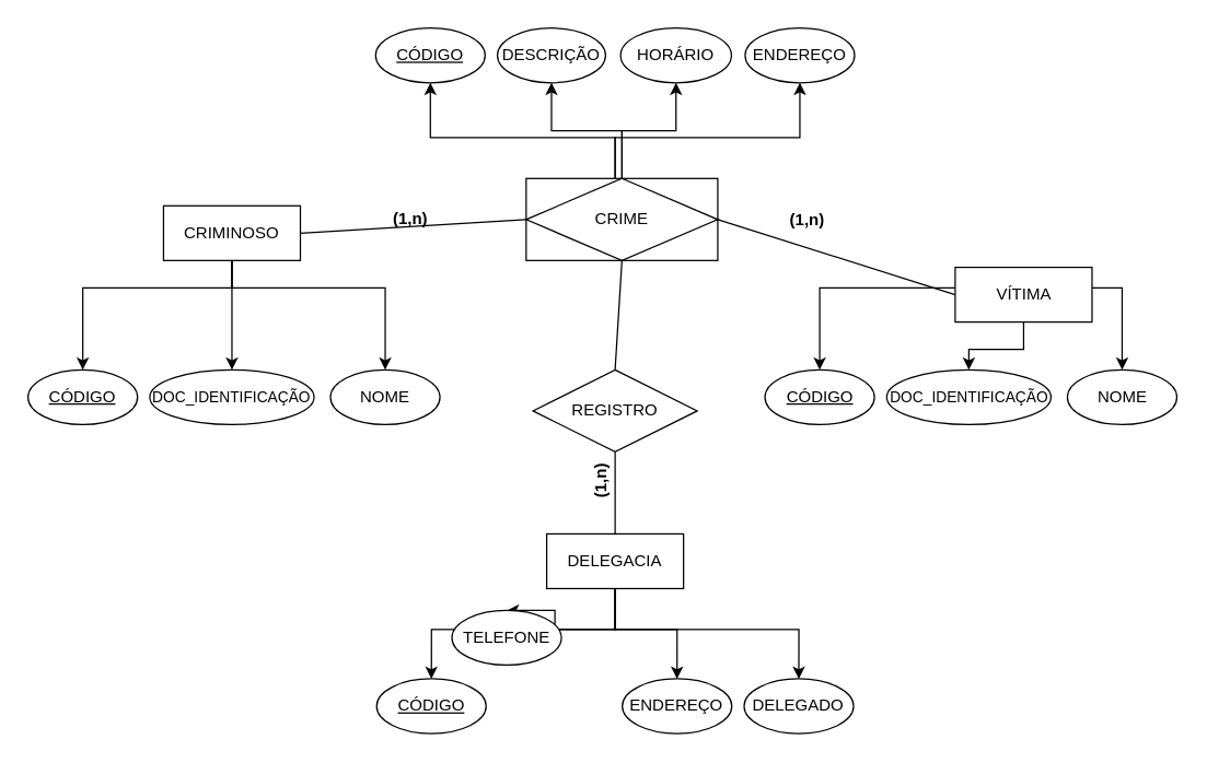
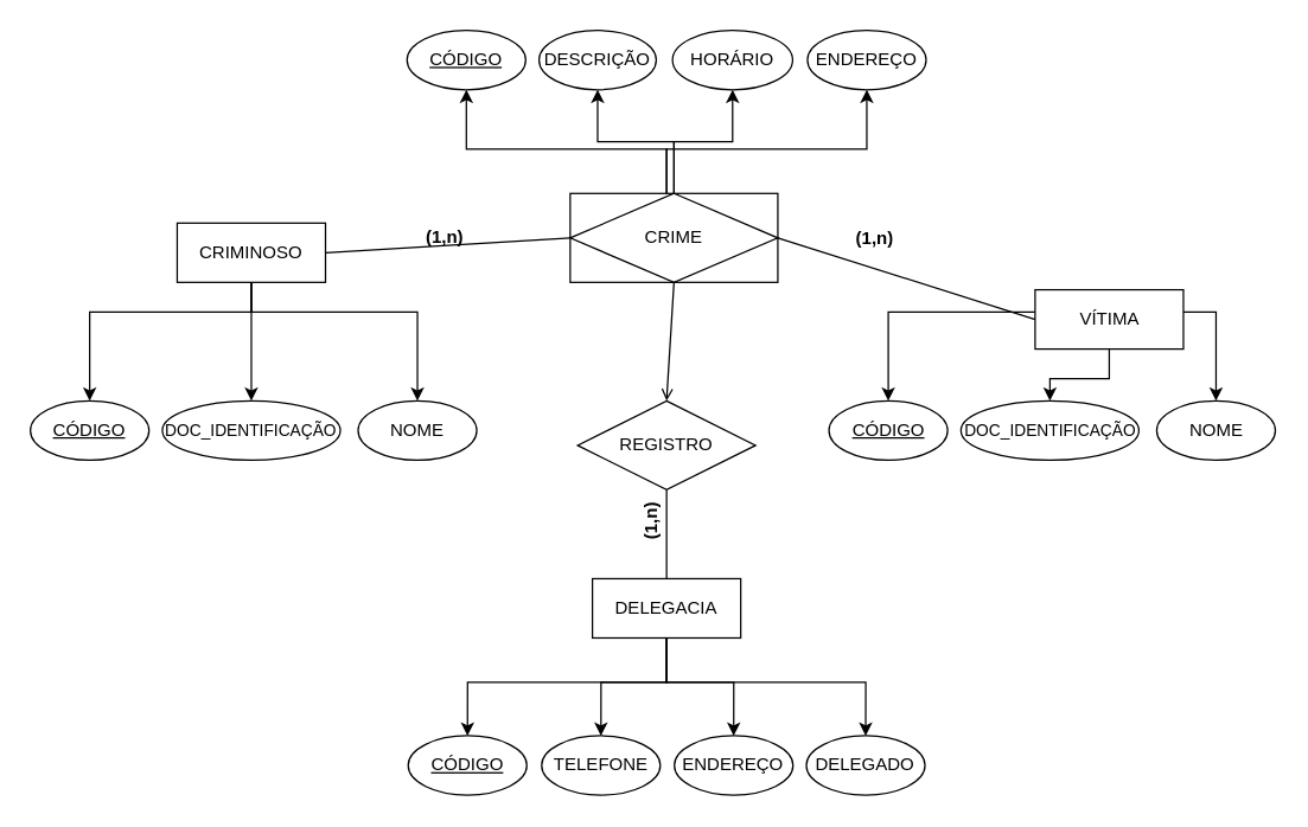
  <mxCell id="0" />
  <mxCell id="1" parent="0" />
  <mxCell id="2" value="" style="edgeStyle=orthogonalEdgeStyle;rounded=0;orthogonalLoop=1;jettySize=auto;html=1;" edge="1" parent="1" source="5" target="25"><mxGeometry relative="1" as="geometry" /></mxCell>
  <mxCell id="3" style="edgeStyle=orthogonalEdgeStyle;rounded=0;orthogonalLoop=1;jettySize=auto;html=1;entryX=0.5;entryY=0;entryDx=0;entryDy=0;" edge="1" parent="1" source="5" target="24"><mxGeometry relative="1" as="geometry"><Array as="points"><mxPoint x="169" y="210" /><mxPoint x="60" y="210" /></Array></mxGeometry></mxCell>
  <mxCell id="4" style="edgeStyle=orthogonalEdgeStyle;rounded=0;orthogonalLoop=1;jettySize=auto;html=1;entryX=0.5;entryY=0;entryDx=0;entryDy=0;" edge="1" parent="1" source="5" target="26"><mxGeometry relative="1" as="geometry"><Array as="points"><mxPoint x="169" y="210" /><mxPoint x="281" y="210" /></Array></mxGeometry></mxCell>
  <mxCell id="5" value="CRIMINOSO" style="whiteSpace=wrap;html=1;align=center;" vertex="1" parent="1"><mxGeometry x="119" y="150" width="100" height="40" as="geometry" /></mxCell>
  <mxCell id="6" style="edgeStyle=orthogonalEdgeStyle;rounded=0;orthogonalLoop=1;jettySize=auto;html=1;entryX=0.5;entryY=0;entryDx=0;entryDy=0;" edge="1" parent="1" source="9" target="27"><mxGeometry relative="1" as="geometry"><Array as="points"><mxPoint x="707" y="210" /><mxPoint x="599" y="210" /></Array></mxGeometry></mxCell>
  <mxCell id="7" style="edgeStyle=orthogonalEdgeStyle;rounded=0;orthogonalLoop=1;jettySize=auto;html=1;entryX=0.5;entryY=0;entryDx=0;entryDy=0;" edge="1" parent="1" source="9" target="29"><mxGeometry relative="1" as="geometry"><Array as="points"><mxPoint x="707" y="210" /><mxPoint x="819" y="210" /></Array></mxGeometry></mxCell>
  <mxCell id="8" style="edgeStyle=orthogonalEdgeStyle;rounded=0;orthogonalLoop=1;jettySize=auto;html=1;entryX=0.5;entryY=0;entryDx=0;entryDy=0;" edge="1" parent="1" source="9" target="28"><mxGeometry relative="1" as="geometry" /></mxCell>
  <mxCell id="9" value="VÍTIMA" style="whiteSpace=wrap;html=1;align=center;" vertex="1" parent="1"><mxGeometry x="697.5" y="195" width="100" height="40" as="geometry" /></mxCell>
  <mxCell id="10" style="edgeStyle=orthogonalEdgeStyle;rounded=0;orthogonalLoop=1;jettySize=auto;html=1;entryX=0.5;entryY=0;entryDx=0;entryDy=0;" edge="1" parent="1" source="14" target="37"><mxGeometry relative="1" as="geometry"><Array as="points"><mxPoint x="449" y="460" /><mxPoint x="315" y="460" /></Array></mxGeometry></mxCell>
  <mxCell id="11" style="edgeStyle=orthogonalEdgeStyle;rounded=0;orthogonalLoop=1;jettySize=auto;html=1;entryX=0.5;entryY=0;entryDx=0;entryDy=0;" edge="1" parent="1" source="14" target="40"><mxGeometry relative="1" as="geometry"><Array as="points"><mxPoint x="449" y="460" /><mxPoint x="583" y="460" /></Array></mxGeometry></mxCell>
  <mxCell id="12" style="edgeStyle=orthogonalEdgeStyle;rounded=0;orthogonalLoop=1;jettySize=auto;html=1;entryX=0.5;entryY=0;entryDx=0;entryDy=0;" edge="1" parent="1" source="14" target="39"><mxGeometry relative="1" as="geometry"><Array as="points"><mxPoint x="449" y="460" /><mxPoint x="494" y="460" /></Array></mxGeometry></mxCell>
  <mxCell id="13" style="edgeStyle=orthogonalEdgeStyle;rounded=0;orthogonalLoop=1;jettySize=auto;html=1;entryX=0.5;entryY=0;entryDx=0;entryDy=0;" edge="1" parent="1" source="14" target="38"><mxGeometry relative="1" as="geometry"><Array as="points"><mxPoint x="449" y="460" /><mxPoint x="405" y="460" /></Array></mxGeometry></mxCell>
  <mxCell id="14" value="DELEGACIA" style="whiteSpace=wrap;html=1;align=center;" vertex="1" parent="1"><mxGeometry x="399" y="390" width="100" height="40" as="geometry" /></mxCell>
  <mxCell id="15" style="edgeStyle=orthogonalEdgeStyle;rounded=0;orthogonalLoop=1;jettySize=auto;html=1;entryX=0.5;entryY=1;entryDx=0;entryDy=0;" edge="1" parent="1" source="19" target="33"><mxGeometry relative="1" as="geometry" /></mxCell>
  <mxCell id="16" style="edgeStyle=orthogonalEdgeStyle;rounded=0;orthogonalLoop=1;jettySize=auto;html=1;entryX=0.5;entryY=1;entryDx=0;entryDy=0;" edge="1" parent="1" source="19" target="35"><mxGeometry relative="1" as="geometry" /></mxCell>
  <mxCell id="17" style="edgeStyle=orthogonalEdgeStyle;rounded=0;orthogonalLoop=1;jettySize=auto;html=1;entryX=0.5;entryY=1;entryDx=0;entryDy=0;" edge="1" parent="1" source="19" target="36"><mxGeometry relative="1" as="geometry"><Array as="points"><mxPoint x="449" y="100" /><mxPoint x="584" y="100" /></Array></mxGeometry></mxCell>
  <mxCell id="18" style="edgeStyle=orthogonalEdgeStyle;rounded=0;orthogonalLoop=1;jettySize=auto;html=1;entryX=0.5;entryY=1;entryDx=0;entryDy=0;" edge="1" parent="1" source="19" target="34"><mxGeometry relative="1" as="geometry"><Array as="points"><mxPoint x="449" y="100" /><mxPoint x="314" y="100" /></Array></mxGeometry></mxCell>
  <mxCell id="19" value="CRIME" style="shape=associativeEntity;whiteSpace=wrap;html=1;align=center;" vertex="1" parent="1"><mxGeometry x="384" y="130" width="140" height="60" as="geometry" /></mxCell>
  <mxCell id="20" value="" style="endArrow=none;html=1;rounded=0;exitX=1;exitY=0.5;exitDx=0;exitDy=0;entryX=0;entryY=0.5;entryDx=0;entryDy=0;" edge="1" parent="1" source="5" target="19"><mxGeometry relative="1" as="geometry"><mxPoint x="379" y="220" as="sourcePoint" /><mxPoint x="539" y="220" as="targetPoint" /><Array as="points" /></mxGeometry></mxCell>
  <mxCell id="21" value="" style="endArrow=none;html=1;rounded=0;entryX=0;entryY=0.5;entryDx=0;entryDy=0;exitX=1;exitY=0.5;exitDx=0;exitDy=0;" edge="1" parent="1" source="19" target="9"><mxGeometry relative="1" as="geometry"><mxPoint x="379" y="220" as="sourcePoint" /><mxPoint x="539" y="220" as="targetPoint" /></mxGeometry></mxCell>
  <mxCell id="22" value="&lt;b&gt;(1,n)&lt;/b&gt;" style="text;strokeColor=none;fillColor=none;spacingLeft=4;spacingRight=4;overflow=hidden;rotatable=0;points=[[0,0.5],[1,0.5]];portConstraint=eastwest;fontSize=12;whiteSpace=wrap;html=1;" vertex="1" parent="1"><mxGeometry x="571" y="147" width="40" height="30" as="geometry" /></mxCell>
  <mxCell id="23" value="&lt;b&gt;(1,n)&lt;/b&gt;" style="text;strokeColor=none;fillColor=none;spacingLeft=4;spacingRight=4;overflow=hidden;rotatable=0;points=[[0,0.5],[1,0.5]];portConstraint=eastwest;fontSize=12;whiteSpace=wrap;html=1;" vertex="1" parent="1"><mxGeometry x="281" y="146" width="40" height="30" as="geometry" /></mxCell>
  <mxCell id="24" value="CÓDIGO" style="ellipse;whiteSpace=wrap;html=1;align=center;fontStyle=4;" vertex="1" parent="1"><mxGeometry x="20" y="270" width="80" height="40" as="geometry" /></mxCell>
  <mxCell id="25" value="&lt;font style=&quot;font-size: 11px;&quot;&gt;DOC_IDENTIFICAÇÃO&lt;/font&gt;" style="ellipse;whiteSpace=wrap;html=1;align=center;" vertex="1" parent="1"><mxGeometry x="109" y="270" width="120" height="40" as="geometry" /></mxCell>
  <mxCell id="26" value="NOME" style="ellipse;whiteSpace=wrap;html=1;align=center;" vertex="1" parent="1"><mxGeometry x="241" y="270" width="80" height="40" as="geometry" /></mxCell>
  <mxCell id="27" value="CÓDIGO" style="ellipse;whiteSpace=wrap;html=1;align=center;fontStyle=4;" vertex="1" parent="1"><mxGeometry x="558.5" y="270" width="80" height="40" as="geometry" /></mxCell>
  <mxCell id="28" value="&lt;font style=&quot;font-size: 11px;&quot;&gt;DOC_IDENTIFICAÇÃO&lt;/font&gt;" style="ellipse;whiteSpace=wrap;html=1;align=center;" vertex="1" parent="1"><mxGeometry x="647.5" y="270" width="120" height="40" as="geometry" /></mxCell>
  <mxCell id="29" value="NOME" style="ellipse;whiteSpace=wrap;html=1;align=center;" vertex="1" parent="1"><mxGeometry x="779.5" y="270" width="80" height="40" as="geometry" /></mxCell>
  <mxCell id="30" value="REGISTRO" style="shape=rhombus;perimeter=rhombusPerimeter;whiteSpace=wrap;html=1;align=center;" vertex="1" parent="1"><mxGeometry x="389" y="270" width="120" height="60" as="geometry" /></mxCell>
- <mxCell id="31" value="" style="endArrow=none;html=1;rounded=0;exitX=0.5;exitY=1;exitDx=0;exitDy=0;entryX=0.5;entryY=0;entryDx=0;entryDy=0;" edge="1" parent="1" source="19" target="30"><mxGeometry relative="1" as="geometry"><mxPoint x="400" y="340" as="sourcePoint" /><mxPoint x="560" y="340" as="targetPoint" /></mxGeometry></mxCell>
+ <mxCell id="31" value="" style="endArrow=open;html=1;rounded=0;exitX=0.5;exitY=1;exitDx=0;exitDy=0;entryX=0.5;entryY=0;entryDx=0;entryDy=0;" edge="1" parent="1" source="19" target="30"><mxGeometry relative="1" as="geometry"><mxPoint x="400" y="340" as="sourcePoint" /><mxPoint x="560" y="340" as="targetPoint" /></mxGeometry></mxCell>
  <mxCell id="32" value="" style="endArrow=none;html=1;rounded=0;exitX=0.5;exitY=1;exitDx=0;exitDy=0;entryX=0.5;entryY=0;entryDx=0;entryDy=0;" edge="1" parent="1" source="30" target="14"><mxGeometry relative="1" as="geometry"><mxPoint x="400" y="340" as="sourcePoint" /><mxPoint x="560" y="340" as="targetPoint" /></mxGeometry></mxCell>
  <mxCell id="33" value="DESCRIÇÃO" style="ellipse;whiteSpace=wrap;html=1;align=center;" vertex="1" parent="1"><mxGeometry x="363" y="20" width="79" height="40" as="geometry" /></mxCell>
  <mxCell id="34" value="CÓDIGO" style="ellipse;whiteSpace=wrap;html=1;align=center;fontStyle=4;" vertex="1" parent="1"><mxGeometry x="274" y="20" width="80" height="40" as="geometry" /></mxCell>
  <mxCell id="35" value="HORÁRIO" style="ellipse;whiteSpace=wrap;html=1;align=center;" vertex="1" parent="1"><mxGeometry x="453" y="20" width="81" height="40" as="geometry" /></mxCell>
  <mxCell id="36" value="ENDEREÇO" style="ellipse;whiteSpace=wrap;html=1;align=center;" vertex="1" parent="1"><mxGeometry x="544" y="20" width="80" height="40" as="geometry" /></mxCell>
  <mxCell id="37" value="CÓDIGO" style="ellipse;whiteSpace=wrap;html=1;align=center;fontStyle=4;" vertex="1" parent="1"><mxGeometry x="274.75" y="496" width="80" height="40" as="geometry" /></mxCell>
- <mxCell id="38" value="TELEFONE" style="ellipse;whiteSpace=wrap;html=1;align=center;" vertex="1" parent="1"><mxGeometry x="329.75" y="446" width="80" height="40" as="geometry" /></mxCell>
+ <mxCell id="38" value="TELEFONE" style="ellipse;whiteSpace=wrap;html=1;align=center;" vertex="1" parent="1"><mxGeometry x="364.75" y="496" width="80" height="40" as="geometry" /></mxCell>
  <mxCell id="39" value="ENDEREÇO" style="ellipse;whiteSpace=wrap;html=1;align=center;" vertex="1" parent="1"><mxGeometry x="454.25" y="496" width="80" height="40" as="geometry" /></mxCell>
  <mxCell id="40" value="DELEGADO" style="ellipse;whiteSpace=wrap;html=1;align=center;" vertex="1" parent="1"><mxGeometry x="543.25" y="496" width="80" height="40" as="geometry" /></mxCell>
  <mxCell id="41" value="&lt;b&gt;(1,n)&lt;/b&gt;" style="text;strokeColor=none;fillColor=none;spacingLeft=4;spacingRight=4;overflow=hidden;rotatable=0;points=[[0,0.5],[1,0.5]];portConstraint=eastwest;fontSize=12;whiteSpace=wrap;html=1;horizontal=0;verticalAlign=middle;direction=north;" vertex="1" parent="1"><mxGeometry x="419" y="330" width="40" height="40" as="geometry" /></mxCell>
